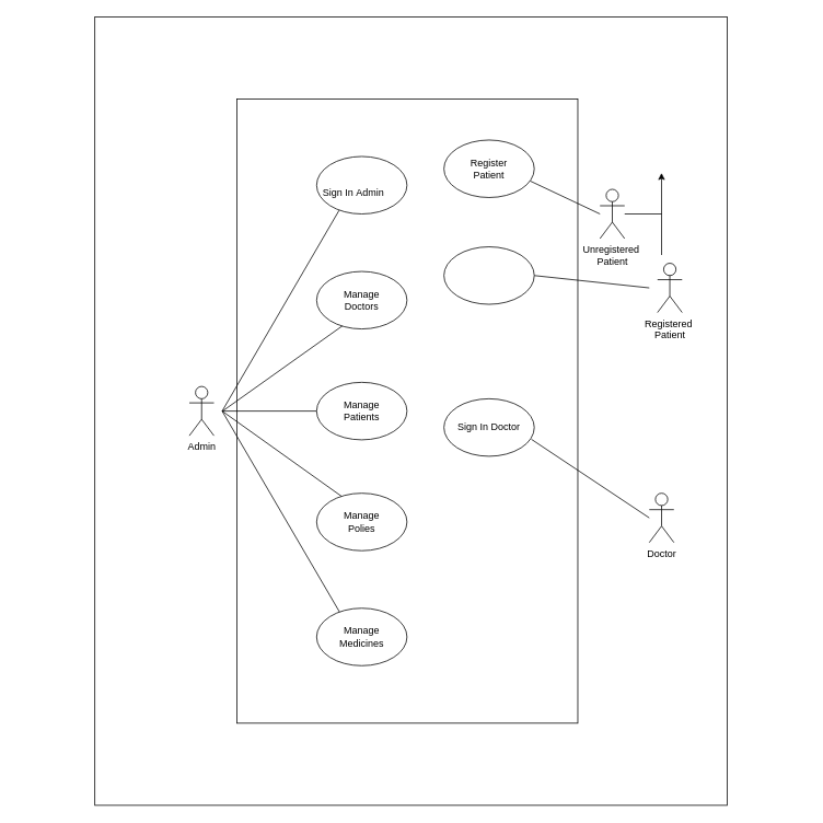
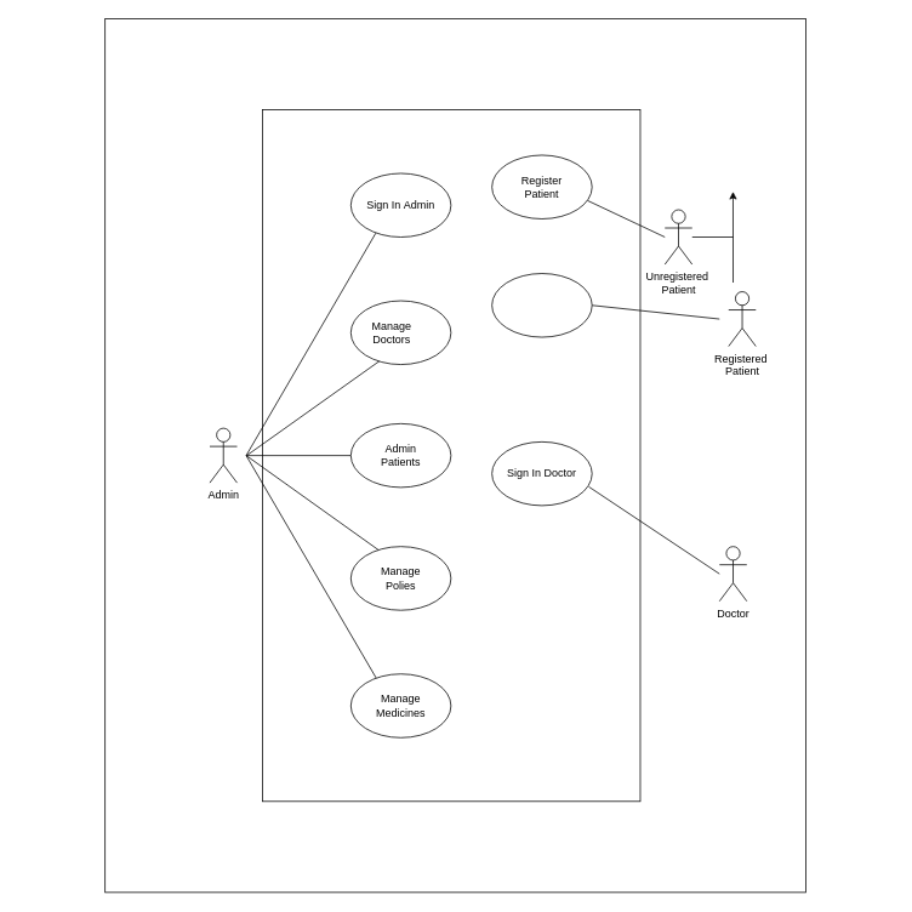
  <mxCell id="0" />
  <mxCell id="1" parent="0" />
  <mxCell id="2" value="" style="group" vertex="1" connectable="0" parent="1"><mxGeometry x="115" y="20" width="770" height="960" as="geometry" /></mxCell>
  <mxCell id="3" value="" style="rounded=0;whiteSpace=wrap;html=1;rotation=90;" vertex="1" parent="2"><mxGeometry x="-95.0" y="95" width="960" height="770" as="geometry" /></mxCell>
  <mxCell id="4" value="" style="rounded=0;whiteSpace=wrap;html=1;" vertex="1" parent="2"><mxGeometry x="173.0" y="100" width="415" height="760" as="geometry" /></mxCell>
  <mxCell id="5" value="Admin" style="shape=umlActor;verticalLabelPosition=bottom;verticalAlign=top;html=1;outlineConnect=0;" vertex="1" parent="2"><mxGeometry x="115.0" y="450" width="30" height="60" as="geometry" /></mxCell>
  <mxCell id="6" value="" style="endArrow=none;html=1;rounded=0;entryX=0.249;entryY=0.937;entryDx=0;entryDy=0;entryPerimeter=0;" edge="1" parent="2" target="10"><mxGeometry width="50" height="50" relative="1" as="geometry"><mxPoint x="155.0" y="480" as="sourcePoint" /><mxPoint x="45.0" y="250" as="targetPoint" /></mxGeometry></mxCell>
  <mxCell id="7" value="" style="endArrow=none;html=1;rounded=0;entryX=0.299;entryY=0.931;entryDx=0;entryDy=0;entryPerimeter=0;" edge="1" parent="2" target="13"><mxGeometry width="50" height="50" relative="1" as="geometry"><mxPoint x="155.0" y="480.36" as="sourcePoint" /><mxPoint x="303.769" y="340" as="targetPoint" /></mxGeometry></mxCell>
  <mxCell id="8" value="" style="group" vertex="1" connectable="0" parent="2"><mxGeometry x="270.0" y="170" width="110" height="70" as="geometry" /></mxCell>
  <mxCell id="9" value="" style="group" vertex="1" connectable="0" parent="8"><mxGeometry width="110" height="70" as="geometry" /></mxCell>
  <mxCell id="10" value="" style="ellipse;whiteSpace=wrap;html=1;" vertex="1" parent="9"><mxGeometry width="110" height="70" as="geometry" /></mxCell>
- <mxCell id="11" value="Sign In&amp;nbsp;&lt;span style=&quot;background-color: initial;&quot;&gt;Admin&lt;/span&gt;" style="text;html=1;align=center;verticalAlign=middle;whiteSpace=wrap;rounded=0;" vertex="1" parent="9"><mxGeometry x="5" y="30" width="80" height="30" as="geometry" /></mxCell>
+ <mxCell id="11" value="Sign In&amp;nbsp;&lt;span style=&quot;background-color: initial;&quot;&gt;Admin&lt;/span&gt;" style="text;html=1;align=center;verticalAlign=middle;whiteSpace=wrap;rounded=0;" vertex="1" parent="9"><mxGeometry x="15" y="20" width="80" height="30" as="geometry" /></mxCell>
  <mxCell id="12" value="" style="group" vertex="1" connectable="0" parent="2"><mxGeometry x="270.0" y="310" width="110" height="70" as="geometry" /></mxCell>
  <mxCell id="13" value="" style="ellipse;whiteSpace=wrap;html=1;" vertex="1" parent="12"><mxGeometry width="110" height="70" as="geometry" /></mxCell>
- <mxCell id="14" value="Manage Doctors" style="text;html=1;align=center;verticalAlign=middle;whiteSpace=wrap;rounded=0;" vertex="1" parent="12"><mxGeometry x="15" y="20" width="80" height="30" as="geometry" /></mxCell>
+ <mxCell id="14" value="Manage Doctors" style="text;html=1;align=center;verticalAlign=middle;whiteSpace=wrap;rounded=0;" vertex="1" parent="12"><mxGeometry x="5" y="20" width="80" height="30" as="geometry" /></mxCell>
  <mxCell id="15" value="" style="endArrow=none;html=1;rounded=0;entryX=0;entryY=0.5;entryDx=0;entryDy=0;" edge="1" parent="2" target="17"><mxGeometry width="50" height="50" relative="1" as="geometry"><mxPoint x="155.0" y="480" as="sourcePoint" /><mxPoint x="275.0" y="480" as="targetPoint" /></mxGeometry></mxCell>
  <mxCell id="16" value="" style="group" vertex="1" connectable="0" parent="2"><mxGeometry x="270.0" y="445" width="110" height="70" as="geometry" /></mxCell>
  <mxCell id="17" value="" style="ellipse;whiteSpace=wrap;html=1;" vertex="1" parent="16"><mxGeometry width="110" height="70" as="geometry" /></mxCell>
- <mxCell id="18" value="Manage Patients" style="text;html=1;align=center;verticalAlign=middle;whiteSpace=wrap;rounded=0;" vertex="1" parent="16"><mxGeometry x="15" y="20" width="80" height="30" as="geometry" /></mxCell>
+ <mxCell id="18" value="Admin Patients" style="text;html=1;align=center;verticalAlign=middle;whiteSpace=wrap;rounded=0;" vertex="1" parent="16"><mxGeometry x="15" y="20" width="80" height="30" as="geometry" /></mxCell>
  <mxCell id="19" value="" style="endArrow=none;html=1;rounded=0;entryX=0.276;entryY=0.054;entryDx=0;entryDy=0;entryPerimeter=0;" edge="1" parent="2" target="21"><mxGeometry width="50" height="50" relative="1" as="geometry"><mxPoint x="155.0" y="480" as="sourcePoint" /><mxPoint x="285.0" y="520" as="targetPoint" /></mxGeometry></mxCell>
  <mxCell id="20" value="" style="group" vertex="1" connectable="0" parent="2"><mxGeometry x="270.0" y="580" width="110" height="70" as="geometry" /></mxCell>
  <mxCell id="21" value="" style="ellipse;whiteSpace=wrap;html=1;" vertex="1" parent="20"><mxGeometry width="110" height="70" as="geometry" /></mxCell>
  <mxCell id="22" value="Manage Polies" style="text;html=1;align=center;verticalAlign=middle;whiteSpace=wrap;rounded=0;" vertex="1" parent="20"><mxGeometry x="15" y="20" width="80" height="30" as="geometry" /></mxCell>
  <mxCell id="23" value="" style="endArrow=none;html=1;rounded=0;entryX=0.252;entryY=0.061;entryDx=0;entryDy=0;entryPerimeter=0;" edge="1" parent="2" target="25"><mxGeometry width="50" height="50" relative="1" as="geometry"><mxPoint x="155.0" y="480" as="sourcePoint" /><mxPoint x="281.0" y="240" as="targetPoint" /></mxGeometry></mxCell>
  <mxCell id="24" value="" style="group" vertex="1" connectable="0" parent="2"><mxGeometry x="270.0" y="720" width="110" height="70" as="geometry" /></mxCell>
  <mxCell id="25" value="" style="ellipse;whiteSpace=wrap;html=1;" vertex="1" parent="24"><mxGeometry width="110" height="70" as="geometry" /></mxCell>
  <mxCell id="26" value="Manage Medicines" style="text;html=1;align=center;verticalAlign=middle;whiteSpace=wrap;rounded=0;" vertex="1" parent="24"><mxGeometry x="15" y="20" width="80" height="30" as="geometry" /></mxCell>
  <mxCell id="27" value="Unregistered&amp;nbsp;&lt;div&gt;Patient&lt;/div&gt;" style="shape=umlActor;verticalLabelPosition=bottom;verticalAlign=top;html=1;outlineConnect=0;" vertex="1" parent="2"><mxGeometry x="615" y="210" width="30" height="60" as="geometry" /></mxCell>
  <mxCell id="28" value="Registered&amp;nbsp;&lt;div&gt;Patient&lt;/div&gt;" style="shape=umlActor;verticalLabelPosition=bottom;verticalAlign=top;html=1;outlineConnect=0;" vertex="1" parent="2"><mxGeometry x="685" y="300" width="30" height="60" as="geometry" /></mxCell>
  <mxCell id="29" value="" style="endArrow=none;html=1;rounded=0;exitX=0.954;exitY=0.712;exitDx=0;exitDy=0;exitPerimeter=0;" edge="1" parent="2" source="31"><mxGeometry width="50" height="50" relative="1" as="geometry"><mxPoint x="525" y="170" as="sourcePoint" /><mxPoint x="615" y="240.001" as="targetPoint" /></mxGeometry></mxCell>
  <mxCell id="30" value="" style="group" vertex="1" connectable="0" parent="2"><mxGeometry x="425.0" y="150" width="110" height="70" as="geometry" /></mxCell>
  <mxCell id="31" value="" style="ellipse;whiteSpace=wrap;html=1;" vertex="1" parent="30"><mxGeometry width="110" height="70" as="geometry" /></mxCell>
  <mxCell id="32" value="Register Patient" style="text;html=1;align=center;verticalAlign=middle;whiteSpace=wrap;rounded=0;" vertex="1" parent="30"><mxGeometry x="15" y="20" width="80" height="30" as="geometry" /></mxCell>
  <mxCell id="33" value="" style="endArrow=none;html=1;rounded=0;exitX=1;exitY=0.5;exitDx=0;exitDy=0;" edge="1" parent="2" source="36"><mxGeometry width="50" height="50" relative="1" as="geometry"><mxPoint x="505.0" y="190" as="sourcePoint" /><mxPoint x="675" y="330.001" as="targetPoint" /></mxGeometry></mxCell>
  <mxCell id="34" value="" style="group" vertex="1" connectable="0" parent="2"><mxGeometry x="425.0" y="280" width="110" height="70" as="geometry" /></mxCell>
  <mxCell id="35" value="" style="group" vertex="1" connectable="0" parent="34"><mxGeometry width="110" height="70" as="geometry" /></mxCell>
  <mxCell id="36" value="" style="ellipse;whiteSpace=wrap;html=1;" vertex="1" parent="35"><mxGeometry width="110" height="70" as="geometry" /></mxCell>
  <mxCell id="37" value="" style="endArrow=none;html=1;rounded=0;" edge="1" parent="2"><mxGeometry width="50" height="50" relative="1" as="geometry"><mxPoint x="645" y="240" as="sourcePoint" /><mxPoint x="690" y="240" as="targetPoint" /></mxGeometry></mxCell>
  <mxCell id="38" value="" style="endArrow=classic;html=1;rounded=0;entryX=0.198;entryY=0.104;entryDx=0;entryDy=0;entryPerimeter=0;" edge="1" parent="2" target="3"><mxGeometry width="50" height="50" relative="1" as="geometry"><mxPoint x="690" y="290" as="sourcePoint" /><mxPoint x="730" y="270" as="targetPoint" /></mxGeometry></mxCell>
  <mxCell id="39" value="Doctor" style="shape=umlActor;verticalLabelPosition=bottom;verticalAlign=top;html=1;outlineConnect=0;" vertex="1" parent="2"><mxGeometry x="675" y="580" width="30" height="60" as="geometry" /></mxCell>
  <mxCell id="40" value="" style="endArrow=none;html=1;rounded=0;exitX=0.968;exitY=0.705;exitDx=0;exitDy=0;exitPerimeter=0;" edge="1" parent="2" source="43"><mxGeometry width="50" height="50" relative="1" as="geometry"><mxPoint x="520" y="480" as="sourcePoint" /><mxPoint x="675" y="610.001" as="targetPoint" /></mxGeometry></mxCell>
  <mxCell id="41" value="" style="group" vertex="1" connectable="0" parent="2"><mxGeometry x="425.0" y="465" width="110" height="70" as="geometry" /></mxCell>
  <mxCell id="42" value="" style="group" vertex="1" connectable="0" parent="41"><mxGeometry width="110" height="70" as="geometry" /></mxCell>
  <mxCell id="43" value="" style="ellipse;whiteSpace=wrap;html=1;" vertex="1" parent="42"><mxGeometry width="110" height="70" as="geometry" /></mxCell>
  <mxCell id="44" value="Sign In&amp;nbsp;&lt;span style=&quot;background-color: initial;&quot;&gt;Doctor&lt;/span&gt;" style="text;html=1;align=center;verticalAlign=middle;whiteSpace=wrap;rounded=0;" vertex="1" parent="42"><mxGeometry x="15" y="20" width="80" height="30" as="geometry" /></mxCell>
